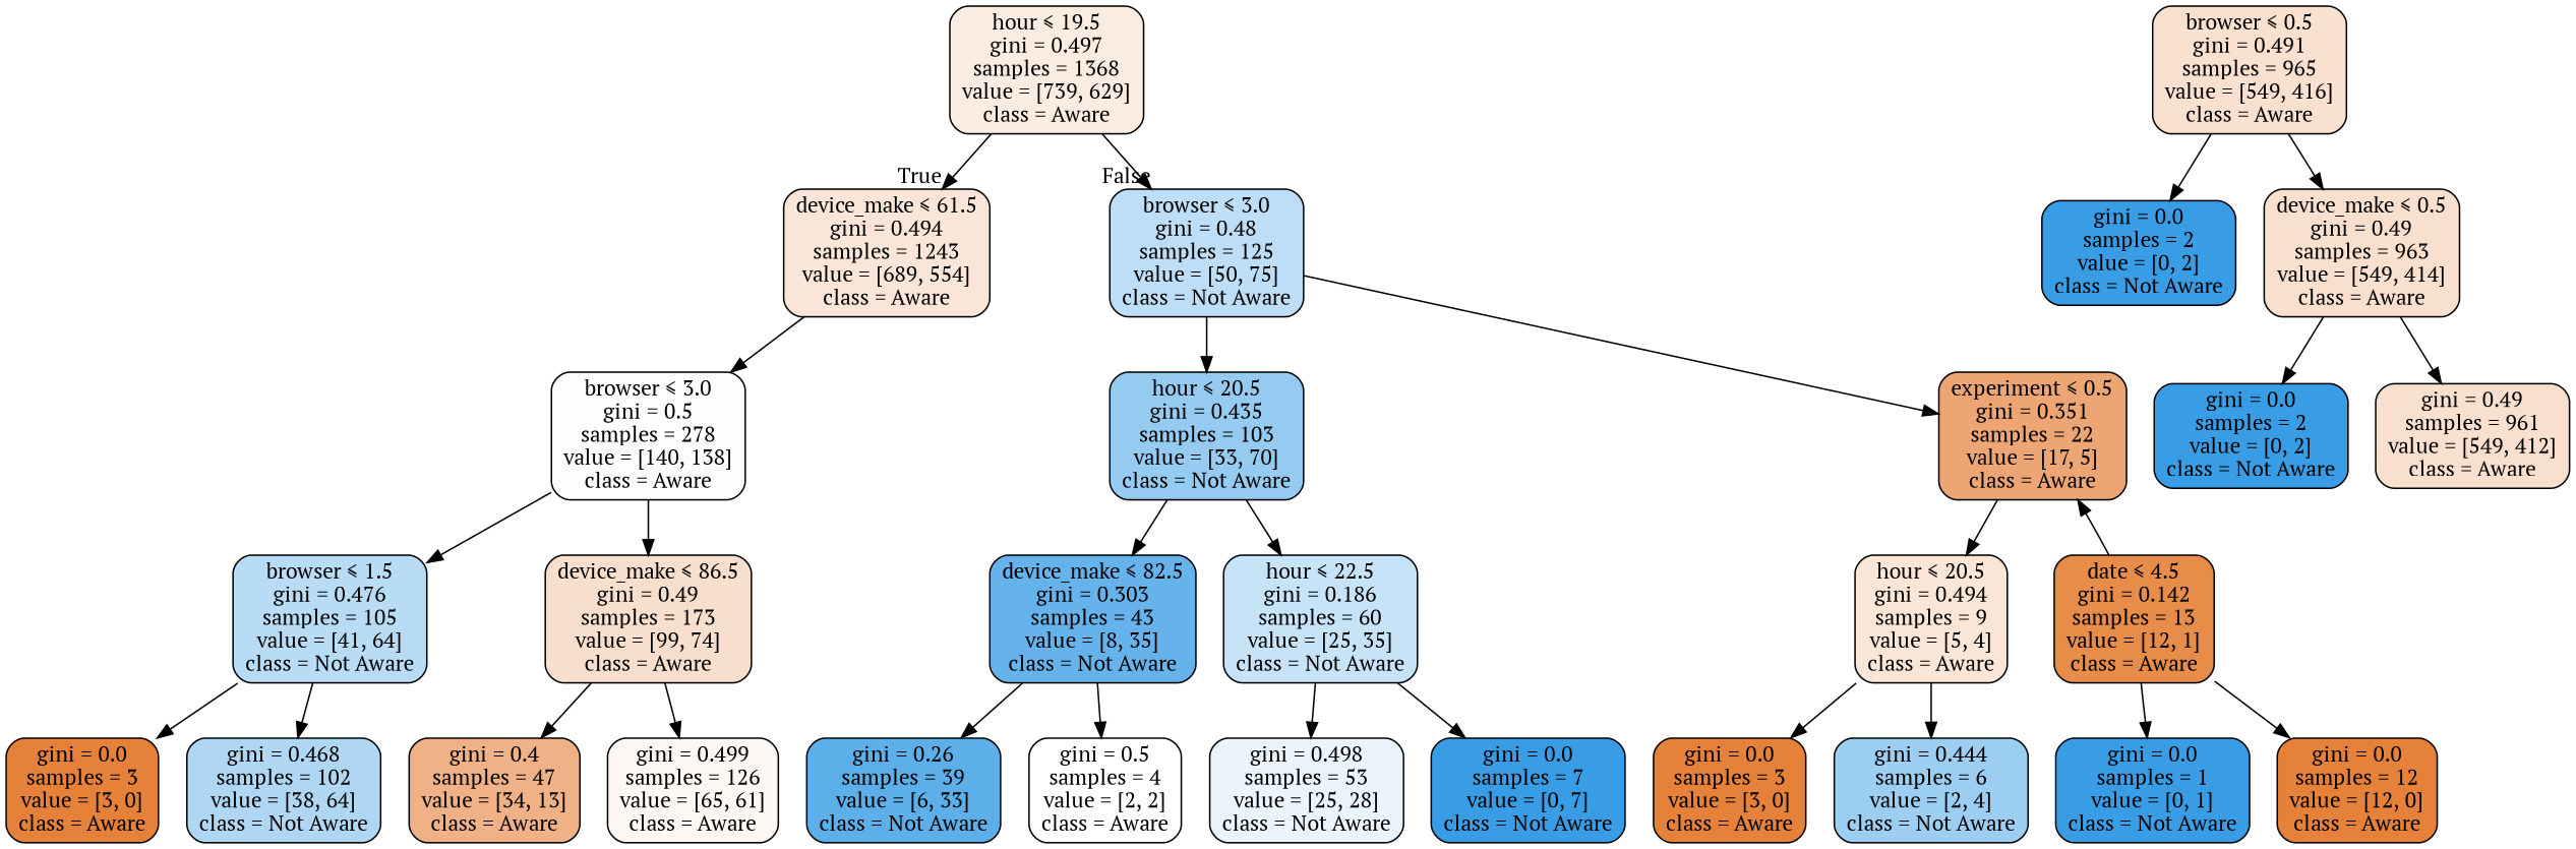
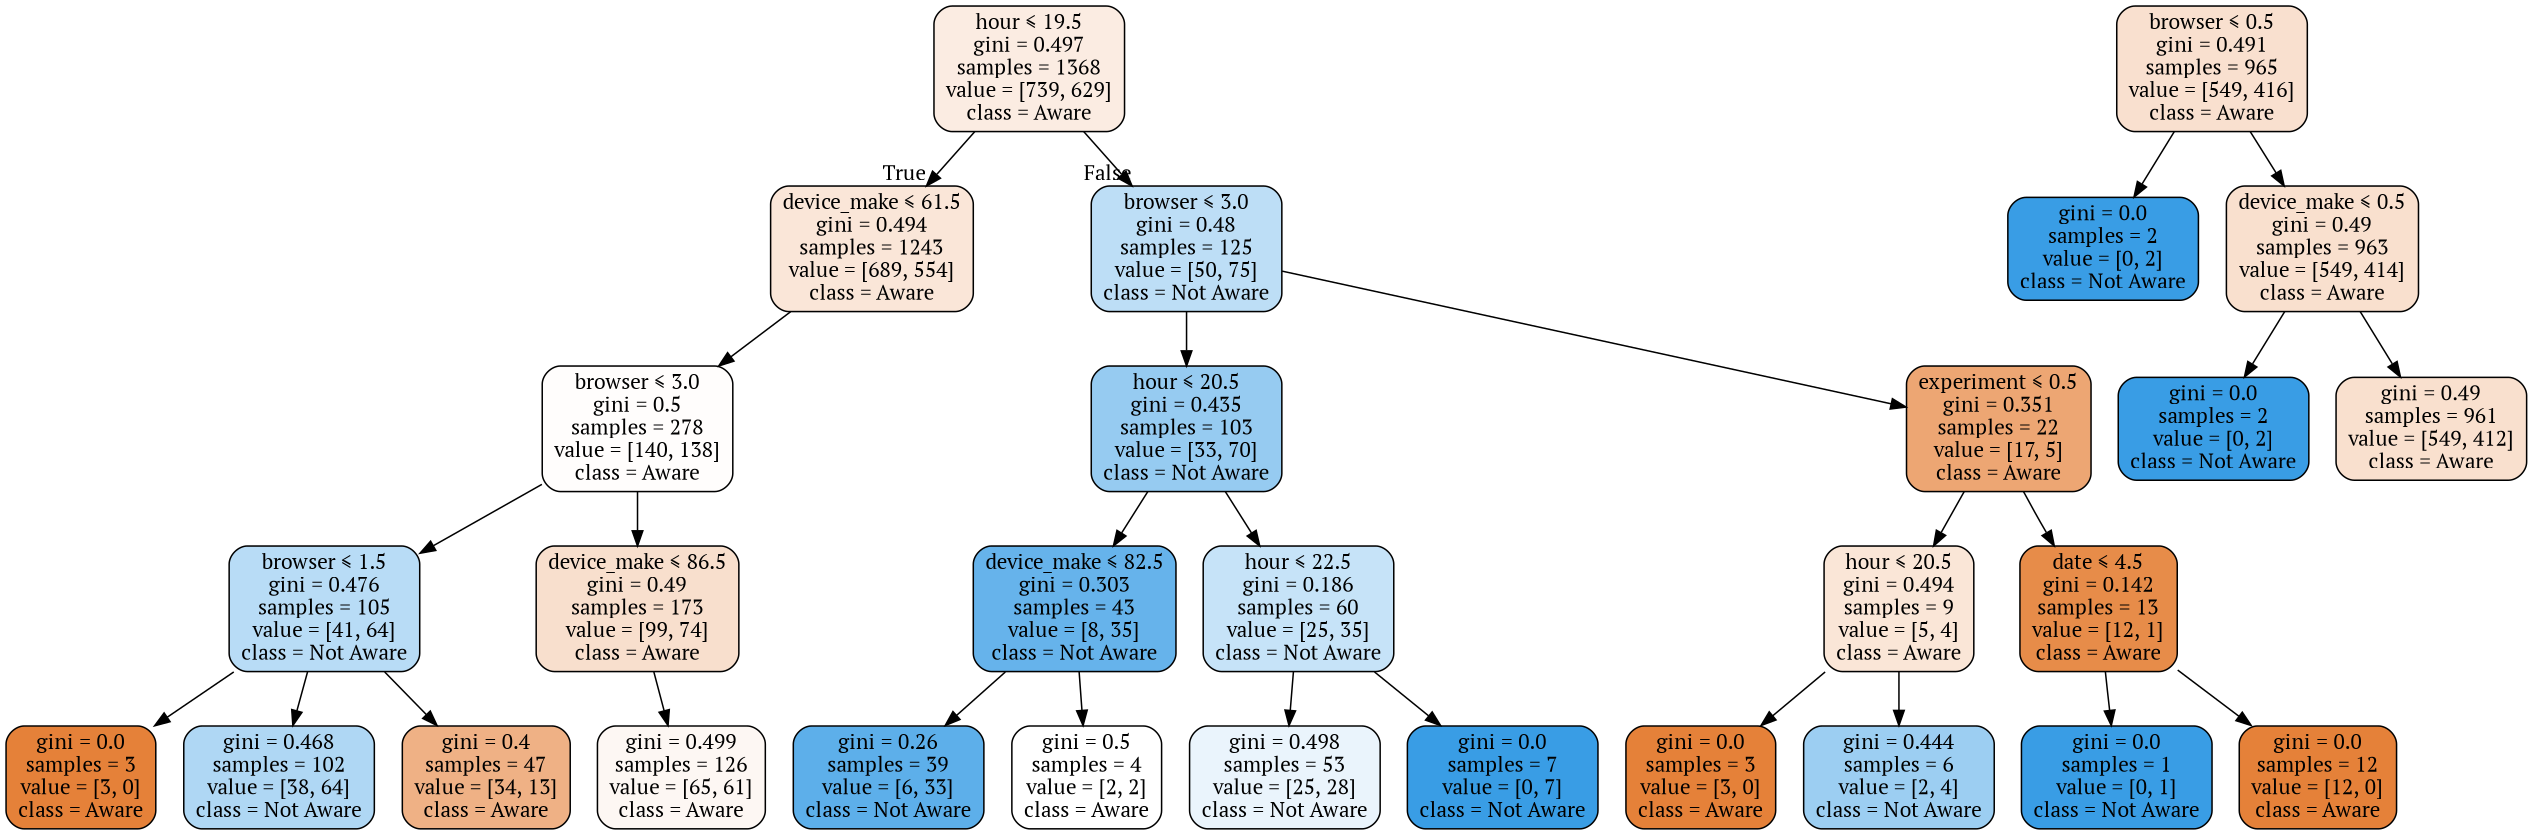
  digraph {
    fontname="PT Serif"
    node [color=black fillcolor="#399de5" fontname="PT Serif" shape=box style="filled, rounded"]
    edge [fontname="PT Serif"]
    n1 [fillcolor="#fbece2" label=<hour &le; 19.5<br/>gini = 0.497<br/>samples = 1368<br/>value = [739, 629]<br/>class = Aware>]
    n2 [fillcolor="#fae6d8" label=<device_make &le; 61.5<br/>gini = 0.494<br/>samples = 1243<br/>value = [689, 554]<br/>class = Aware>]
    n3 [fillcolor="#bddef6" label=<browser &le; 3.0<br/>gini = 0.48<br/>samples = 125<br/>value = [50, 75]<br/>class = Not Aware>]
    n4 [fillcolor="#fffdfc" label=<browser &le; 3.0<br/>gini = 0.5<br/>samples = 278<br/>value = [140, 138]<br/>class = Aware>]
    n5 [fillcolor="#96cbf1" label=<hour &le; 20.5<br/>gini = 0.435<br/>samples = 103<br/>value = [33, 70]<br/>class = Not Aware>]
    n6 [fillcolor="#eda673" label=<experiment &le; 0.5<br/>gini = 0.351<br/>samples = 22<br/>value = [17, 5]<br/>class = Aware>]
    n7 [fillcolor="#f9e0cf" label=<browser &le; 0.5<br/>gini = 0.491<br/>samples = 965<br/>value = [549, 416]<br/>class = Aware>]
    n8 [label=<gini = 0.0<br/>samples = 2<br/>value = [0, 2]<br/>class = Not Aware>]
    n9 [fillcolor="#f9e0ce" label=<device_make &le; 0.5<br/>gini = 0.49<br/>samples = 963<br/>value = [549, 414]<br/>class = Aware>]
    n10 [fillcolor="#b8dcf6" label=<browser &le; 1.5<br/>gini = 0.476<br/>samples = 105<br/>value = [41, 64]<br/>class = Not Aware>]
    n11 [fillcolor="#f8dfcd" label=<device_make &le; 86.5<br/>gini = 0.49<br/>samples = 173<br/>value = [99, 74]<br/>class = Aware>]
    n12 [label=<gini = 0.0<br/>samples = 2<br/>value = [0, 2]<br/>class = Not Aware>]
    n13 [fillcolor="#f9e0ce" label=<gini = 0.49<br/>samples = 961<br/>value = [549, 412]<br/>class = Aware>]
    n14 [fillcolor="#e58139" label=<gini = 0.0<br/>samples = 3<br/>value = [3, 0]<br/>class = Aware>]
    n15 [fillcolor="#afd7f4" label=<gini = 0.468<br/>samples = 102<br/>value = [38, 64]<br/>class = Not Aware>]
    n16 [fillcolor="#fdf7f3" label=<gini = 0.499<br/>samples = 126<br/>value = [65, 61]<br/>class = Aware>]
    n17 [fillcolor="#efb185" label=<gini = 0.4<br/>samples = 47<br/>value = [34, 13]<br/>class = Aware>]
    n18 [fillcolor="#66b3eb" label=<device_make &le; 82.5<br/>gini = 0.303<br/>samples = 43<br/>value = [8, 35]<br/>class = Not Aware>]
    n19 [fillcolor="#c6e3f8" label=<hour &le; 22.5<br/>gini = 0.186<br/>samples = 60<br/>value = [25, 35]<br/>class = Not Aware>]
    n20 [fillcolor="#fae6d7" label=<hour &le; 20.5<br/>gini = 0.494<br/>samples = 9<br/>value = [5, 4]<br/>class = Aware>]
    n21 [fillcolor="#e78c49" label=<date &le; 4.5<br/>gini = 0.142<br/>samples = 13<br/>value = [12, 1]<br/>class = Aware>]
    n22 [fillcolor="#5dafea" label=<gini = 0.26<br/>samples = 39<br/>value = [6, 33]<br/>class = Not Aware>]
    n23 [fillcolor="#ffffff" label=<gini = 0.5<br/>samples = 4<br/>value = [2, 2]<br/>class = Aware>]
    n24 [fillcolor="#eaf4fc" label=<gini = 0.498<br/>samples = 53<br/>value = [25, 28]<br/>class = Not Aware>]
    n25 [label=<gini = 0.0<br/>samples = 7<br/>value = [0, 7]<br/>class = Not Aware>]
    n26 [fillcolor="#e58139" label=<gini = 0.0<br/>samples = 3<br/>value = [3, 0]<br/>class = Aware>]
    n27 [fillcolor="#9ccef2" label=<gini = 0.444<br/>samples = 6<br/>value = [2, 4]<br/>class = Not Aware>]
    n28 [label=<gini = 0.0<br/>samples = 1<br/>value = [0, 1]<br/>class = Not Aware>]
    n29 [fillcolor="#e58139" label=<gini = 0.0<br/>samples = 12<br/>value = [12, 0]<br/>class = Aware>]
    n1 -> n2 [headlabel=True labelangle=45 labeldistance=2.5]
    n1 -> n3 [headlabel=False labelangle=-45 labeldistance=2.5]
    n2 -> n4
    n3 -> n5
    n3 -> n6
    n4 -> n10
    n4 -> n11
    n5 -> n18
    n5 -> n19
    n6 -> n20
-   n21 -> n6
+   n6 -> n21
    n7 -> n8
    n7 -> n9
    n9 -> n12
    n9 -> n13
    n10 -> n14
    n10 -> n15
    n11 -> n16
-   n11 -> n17
+   n10 -> n17
    n18 -> n22
    n18 -> n23
    n19 -> n24
    n19 -> n25
    n20 -> n26
    n20 -> n27
    n21 -> n28
    n21 -> n29
  }
